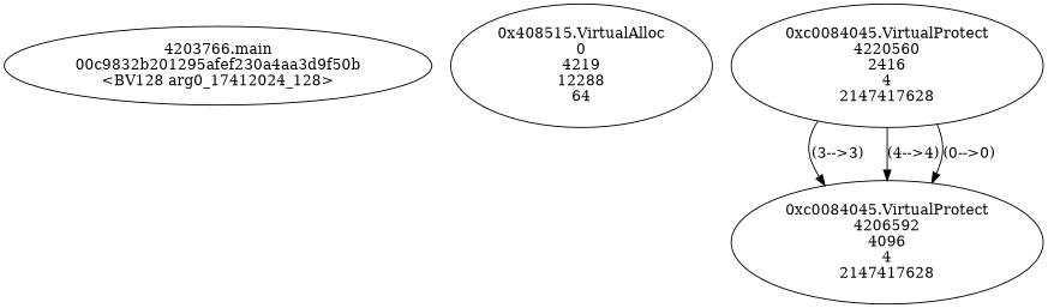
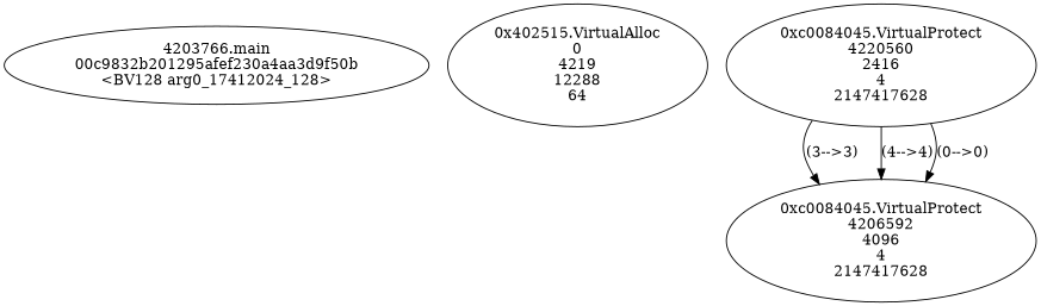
  digraph {
    n1 [label="4203766.main\n00c9832b201295afef230a4aa3d9f50b\n<BV128 arg0_17412024_128>"]
-   n2 [label="0x408515.VirtualAlloc\n0\n4219\n12288\n64"]
+   n2 [label="0x402515.VirtualAlloc\n0\n4219\n12288\n64"]
    n3 [label="0xc0084045.VirtualProtect\n4220560\n2416\n4\n2147417628"]
    n4 [label="0xc0084045.VirtualProtect\n4206592\n4096\n4\n2147417628"]
    n3 -> n4 [label="(3-->3)"]
    n3 -> n4 [label="(4-->4)"]
    n3 -> n4 [label="(0-->0)"]
  }
